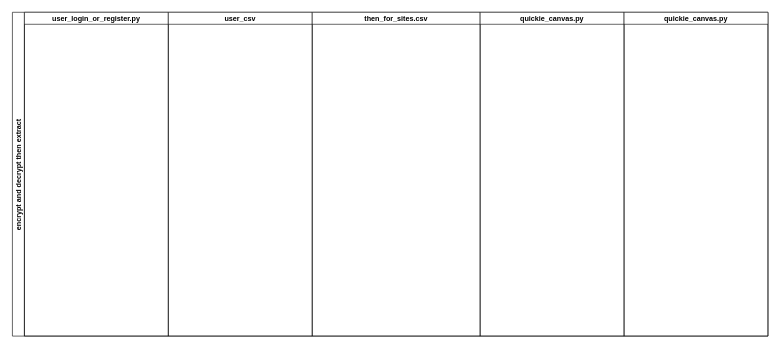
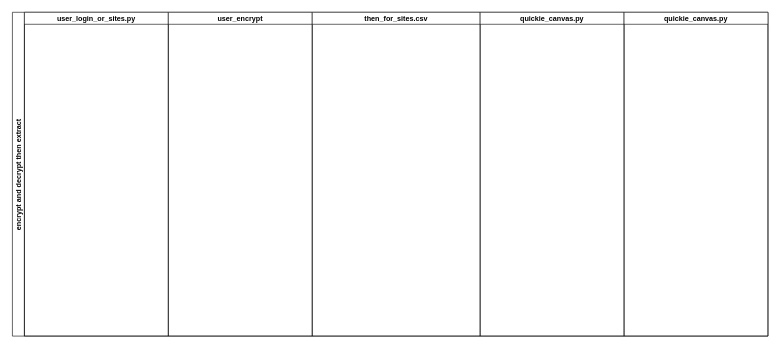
  <mxCell id="0" />
  <mxCell id="1" parent="0" />
  <mxCell id="2" value="encrypt and decrypt then extract" style="swimlane;childLayout=stackLayout;resizeParent=1;resizeParentMax=0;startSize=20;horizontal=0;horizontalStack=1;" vertex="1" parent="1"><mxGeometry x="20" y="20" width="1260" height="540" as="geometry" /></mxCell>
- <mxCell id="3" value="user_login_or_register.py" style="swimlane;startSize=20;" vertex="1" parent="2"><mxGeometry x="20" width="240" height="540" as="geometry" /></mxCell>
- <mxCell id="4" value="user_csv" style="swimlane;startSize=20;" vertex="1" parent="2"><mxGeometry x="260" width="240" height="540" as="geometry" /></mxCell>
+ <mxCell id="3" value="user_login_or_sites.py" style="swimlane;startSize=20;" vertex="1" parent="2"><mxGeometry x="20" width="240" height="540" as="geometry" /></mxCell>
+ <mxCell id="4" value="user_encrypt" style="swimlane;startSize=20;" vertex="1" parent="2"><mxGeometry x="260" width="240" height="540" as="geometry" /></mxCell>
  <mxCell id="5" value="then_for_sites.csv" style="swimlane;startSize=20;" vertex="1" parent="2"><mxGeometry x="500" width="280" height="540" as="geometry" /></mxCell>
  <mxCell id="6" value="quickie_canvas.py" style="swimlane;startSize=20;" vertex="1" parent="2"><mxGeometry x="780" width="240" height="540" as="geometry" /></mxCell>
  <mxCell id="7" value="quickie_canvas.py" style="swimlane;startSize=20;" vertex="1" parent="2"><mxGeometry x="1020" width="240" height="540" as="geometry" /></mxCell>
